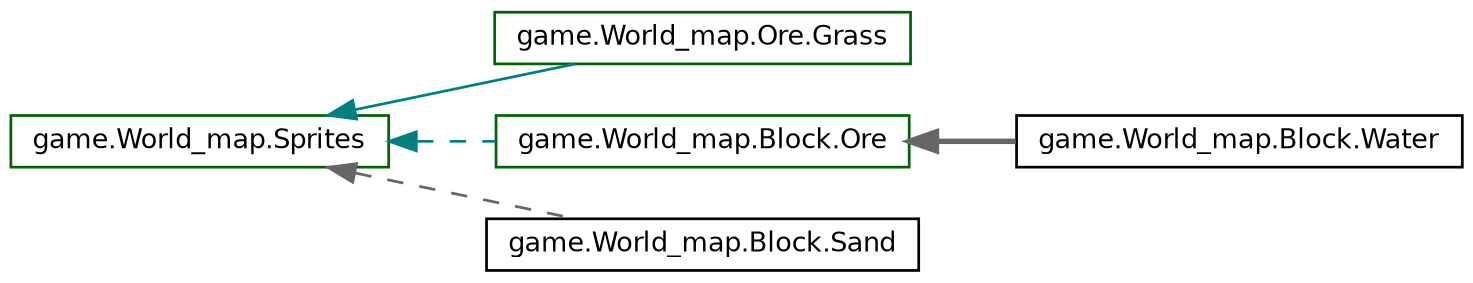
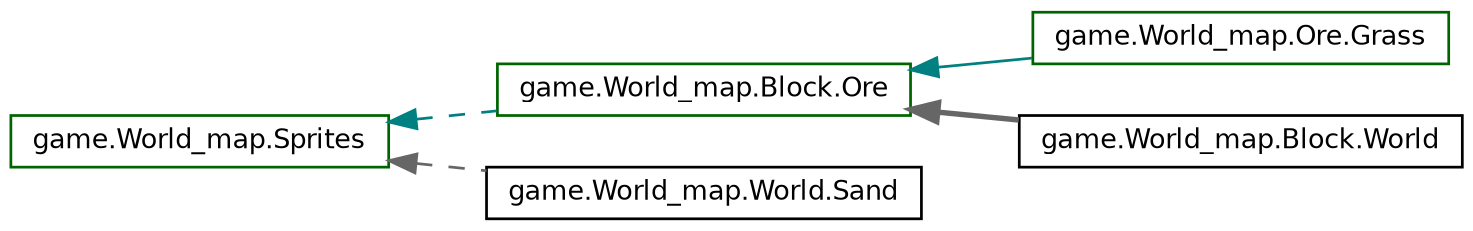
  digraph {
    rankdir=LR
    node [color=darkgreen fillcolor=white fontname=Helvetica fontsize=10 shape=record style=filled]
    edge [color=teal dir=back fontname=Helvetica fontsize=10 labelfontname=Helvetica labelfontsize=10 style=dashed]
    n1 [height=0.2 label="game.World_map.Sprites" width=0.4]
    n2 [height=0.2 label="game.World_map.Ore.Grass" width=0.4]
    n3 [height=0.2 label="game.World_map.Block.Ore" width=0.4]
-   n4 [color=black height=0.2 label="game.World_map.Block.Sand" width=0.4]
-   n5 [color=black height=0.2 label="game.World_map.Block.Water" width=0.4]
-   n1 -> n2 [style=solid]
+   n4 [color=black height=0.2 label="game.World_map.World.Sand" width=0.4]
+   n5 [color=black height=0.2 label="game.World_map.Block.World" width=0.4]
+   n3 -> n2 [style=solid]
    n1 -> n3
    n1 -> n4 [color=gray40]
    n3 -> n5 [color=gray40 style=bold]
  }
